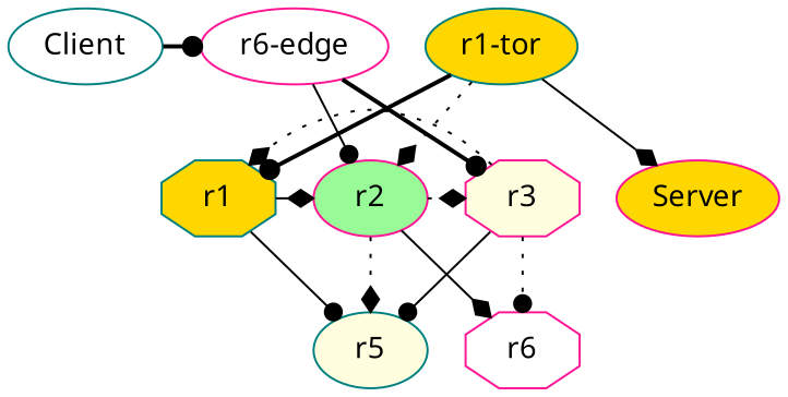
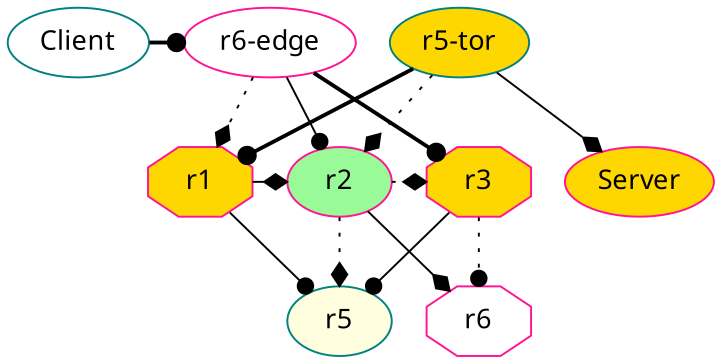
  digraph {
    fontname="Noto Sans"
    node [color=deeppink fillcolor=white fontname="Noto Sans" shape=ellipse style=filled]
    edge [arrowhead=dot fontname="Noto Sans" style=solid]
    Client [color=teal]
    "r6-edge"
-   r1 [color=teal fillcolor=gold shape=octagon]
+   r1 [fillcolor=gold shape=octagon]
    r2 [fillcolor=palegreen]
-   r3 [fillcolor=lightyellow shape=octagon]
+   r3 [fillcolor=gold shape=octagon]
    r5 [color=teal fillcolor=lightyellow]
    r6 [shape=octagon]
-   "r5-tor" [color=teal fillcolor=gold label="r1-tor"]
+   "r5-tor" [color=teal fillcolor=gold]
    Server [fillcolor=gold]
    subgraph sub_1 {
      rank=same
      Client
      "r6-edge"
    }
    subgraph sub_2 {
      rank=same
      r1
      r2
      r3
    }
    Client -> "r6-edge" [style=bold]
-   r3 -> r1 [arrowhead=diamond style=dotted]
+   "r6-edge" -> r1 [arrowhead=diamond style=dotted]
    "r6-edge" -> r2
    "r6-edge" -> r3 [style=bold]
    r1 -> r2 [arrowhead=diamond]
    r1 -> r5
    r2 -> r3 [arrowhead=diamond style=dotted]
    r2 -> r5 [arrowhead=diamond style=dotted]
    r2 -> r6 [arrowhead=diamond]
    r3 -> r5
    r3 -> r6 [style=dotted]
    "r5-tor" -> r1 [style=bold]
    "r5-tor" -> r2 [arrowhead=diamond style=dotted]
    "r5-tor" -> Server [arrowhead=diamond]
  }
